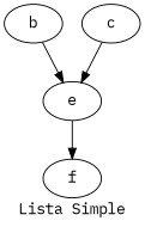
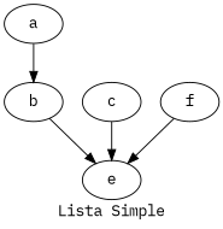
  digraph {
    fontname="IBM Plex Mono"
    label="Lista Simple"
    node [fontname="IBM Plex Mono"]
    edge [fontname="IBM Plex Mono"]
+   n1 [label=a]
    n2 [label=b]
    n3 [label=e]
    n4 [label=c]
    n5 [label=f]
+   n1 -> n2
    n2 -> n3
-   n3 -> n5
+   n5 -> n3
    n4 -> n3
  }
